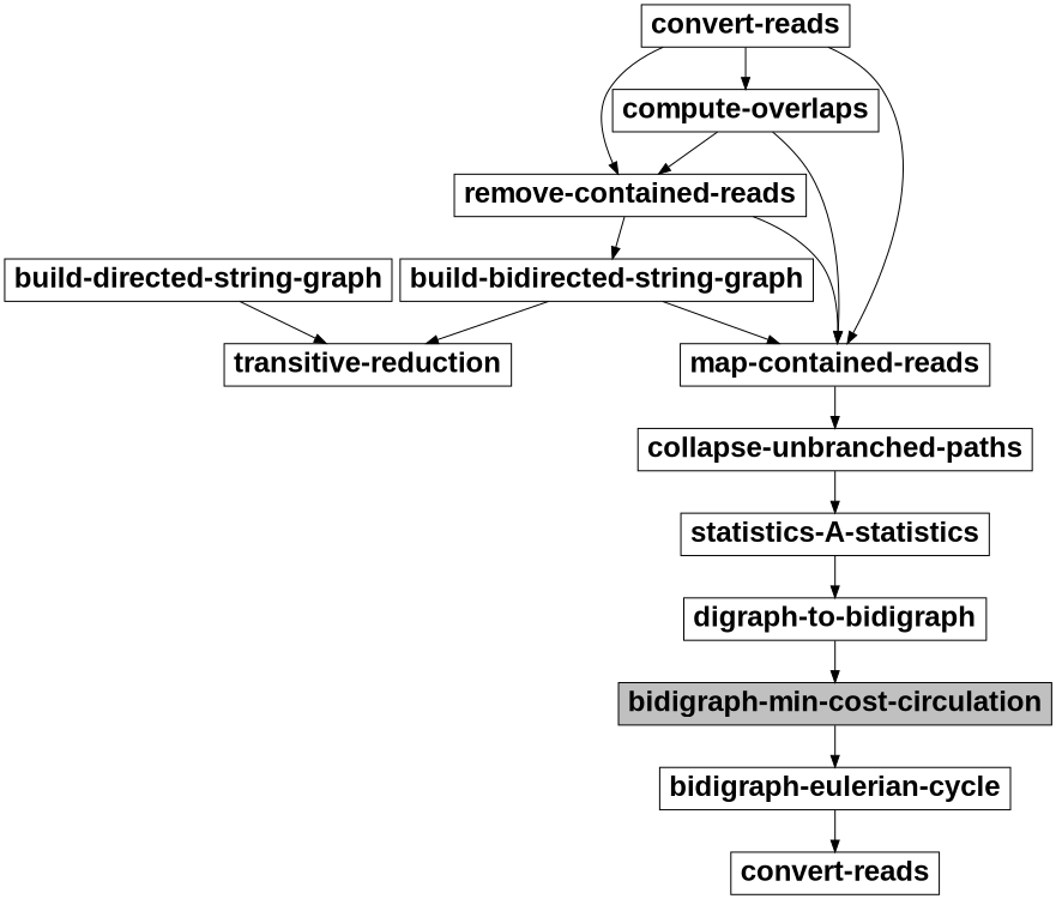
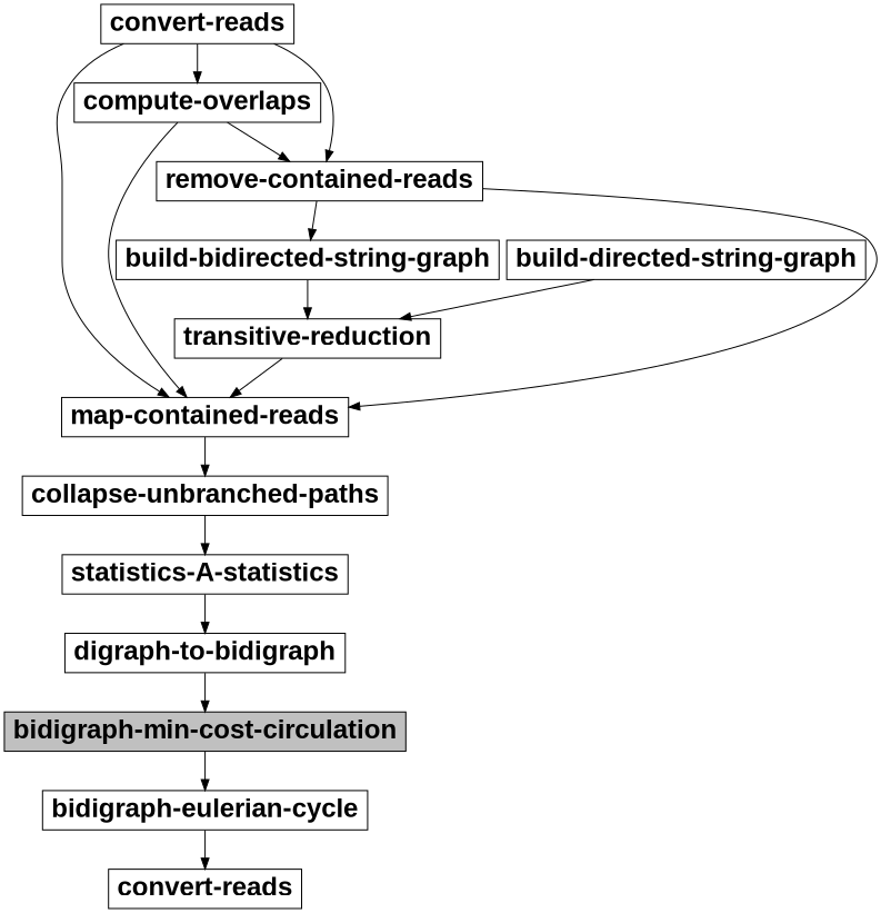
  digraph {
    dir=LR
    nodesep=0.1
    node [fontname="Arial bold" fontsize=24 shape=rect]
    n1 [label="build-bidirected-string-graph"]
    n2 [label="transitive-reduction"]
    n3 [label="map-contained-reads"]
    n4 [label="build-directed-string-graph"]
    n5 [label="collapse-unbranched-paths"]
    n6 [label="statistics-A-statistics"]
    n7 [label="digraph-to-bidigraph"]
    n8 [label="compute-overlaps"]
    n9 [label="remove-contained-reads"]
    n10 [label="convert-reads"]
    n11 [fillcolor=gray label="bidigraph-min-cost-circulation" style=filled]
    n12 [label="bidigraph-eulerian-cycle"]
    n13 [label="convert-reads"]
    n1 -> n2
-   n1 -> n3
+   n2 -> n3
    n3 -> n5
    n4 -> n2
    n5 -> n6
    n6 -> n7
    n7 -> n11
    n8 -> n3
    n8 -> n9
    n9 -> n1
    n9 -> n3
    n10 -> n3
    n10 -> n8
    n10 -> n9
    n11 -> n12
    n12 -> n13
  }
